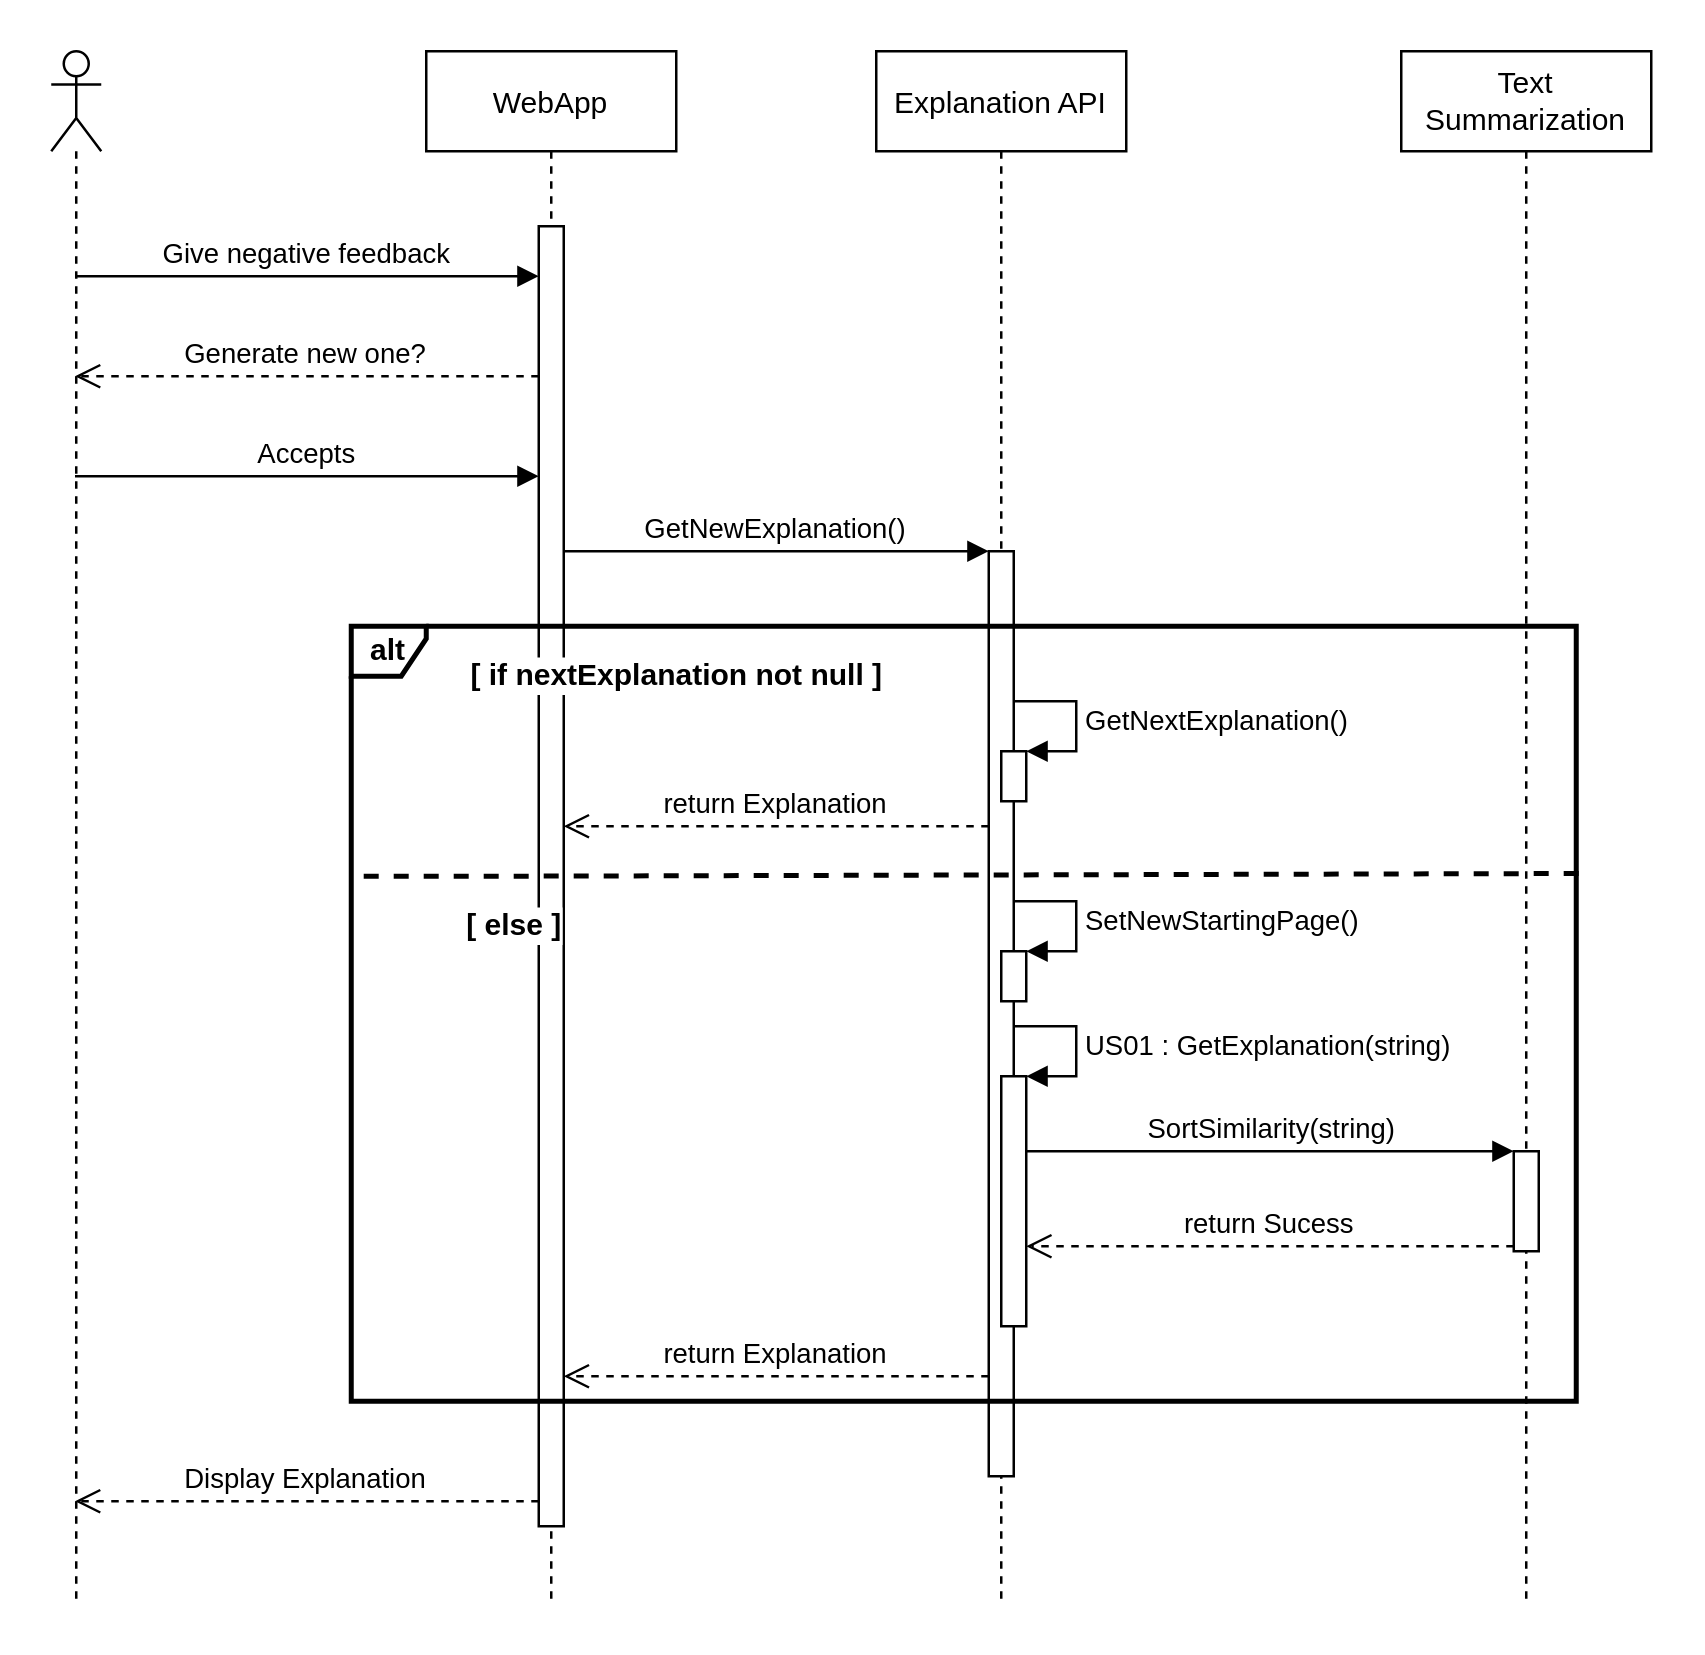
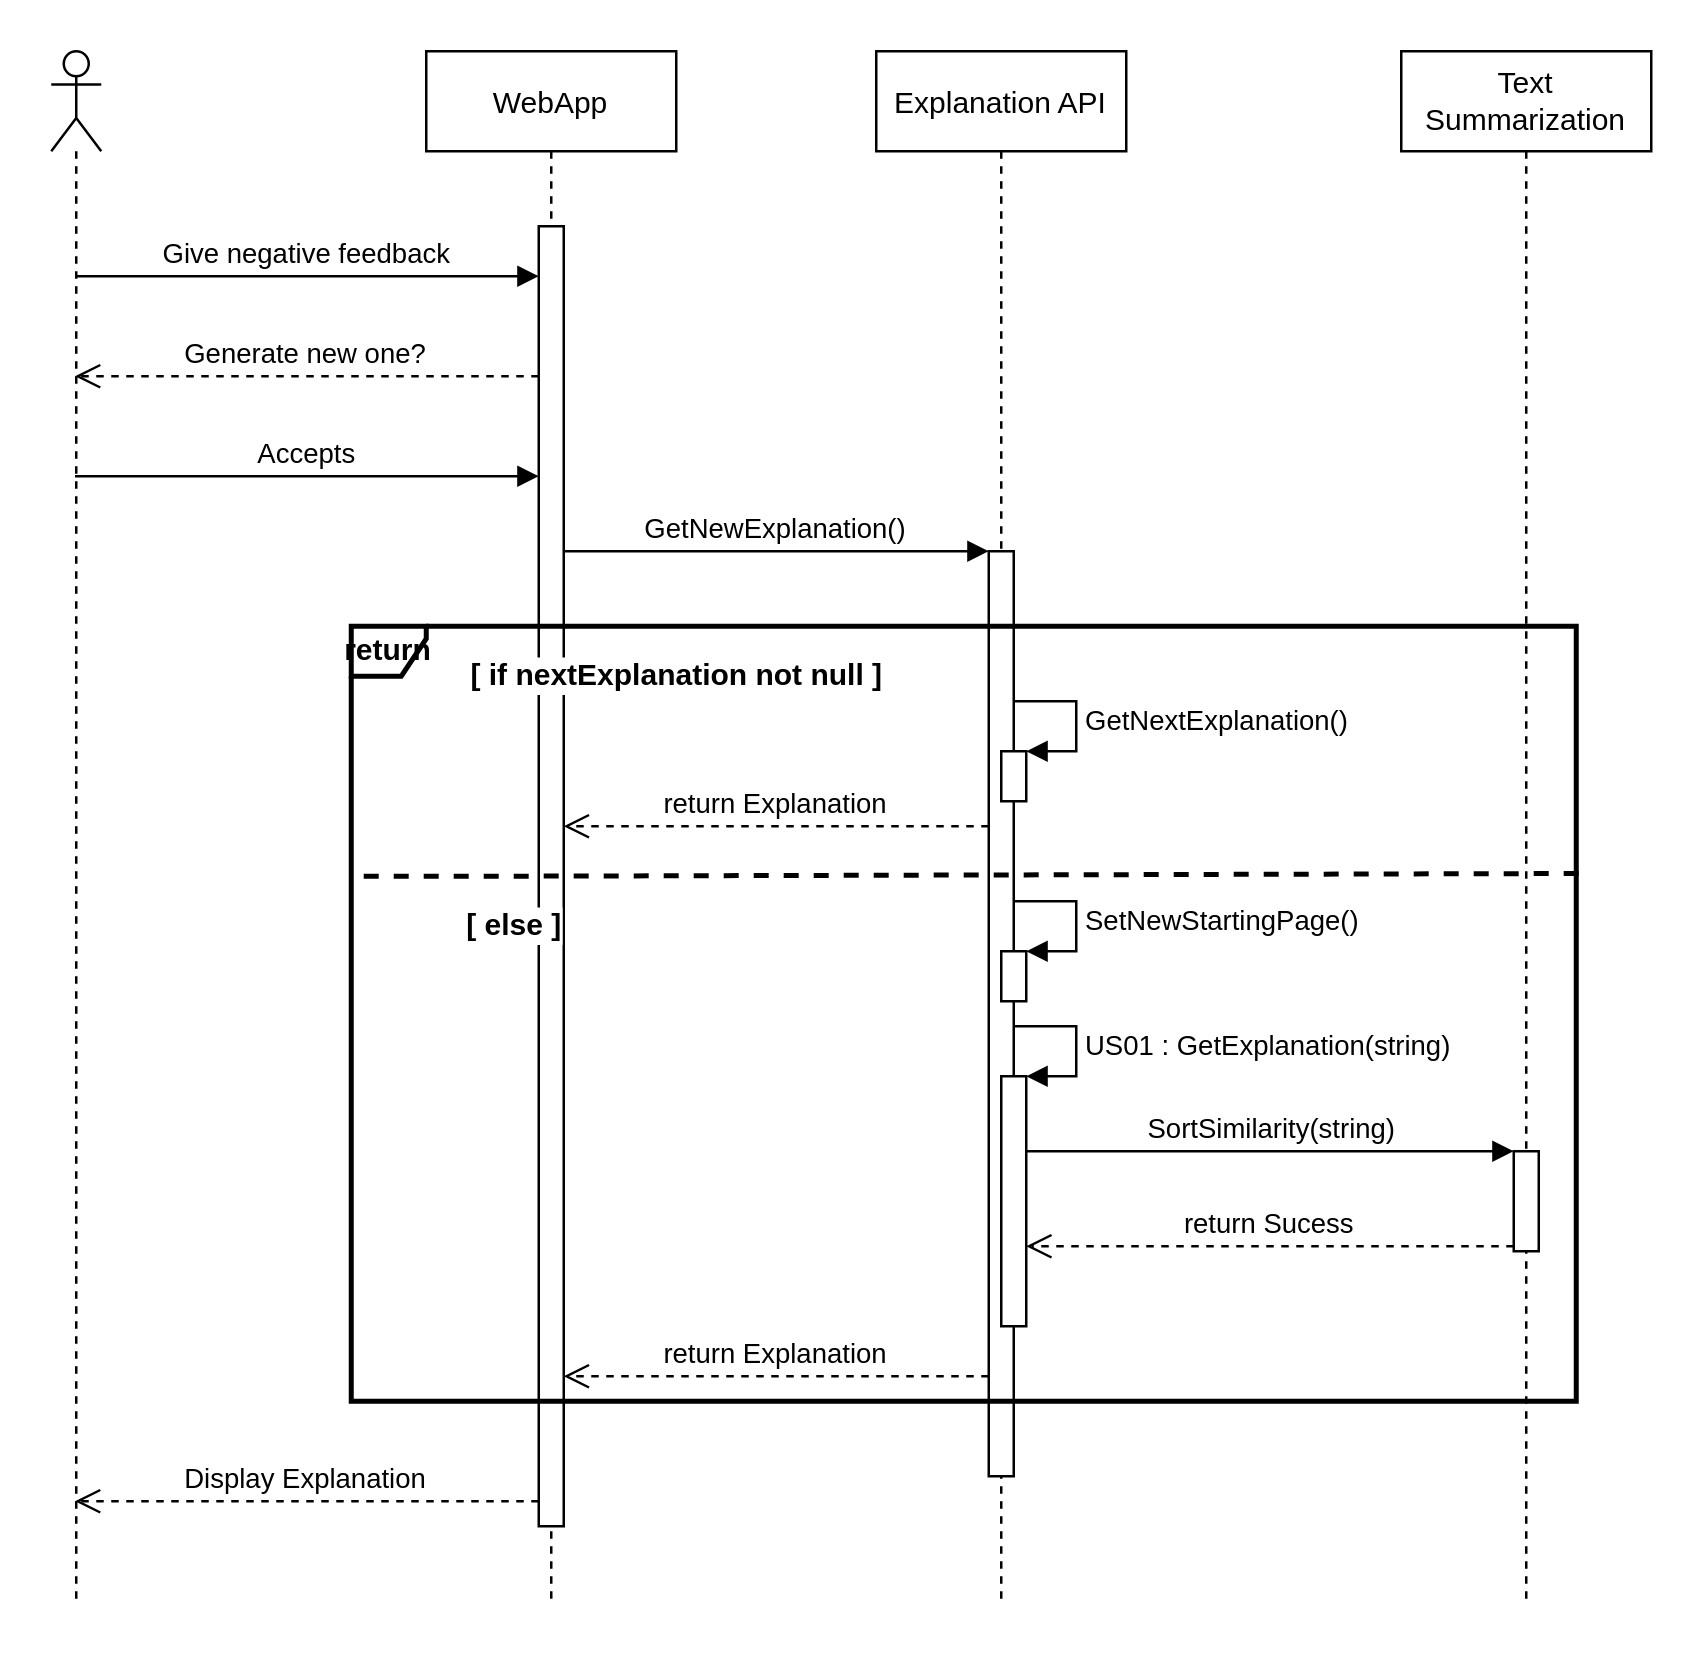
  <mxCell id="0" />
  <mxCell id="1" parent="0" />
  <mxCell id="2" value="Text Summarization" style="shape=umlLifeline;perimeter=lifelinePerimeter;whiteSpace=wrap;html=1;container=1;collapsible=0;recursiveResize=0;outlineConnect=0;" vertex="1" parent="1"><mxGeometry x="560" y="20" width="100" height="620" as="geometry" /></mxCell>
  <mxCell id="3" value="" style="html=1;points=[];perimeter=orthogonalPerimeter;" vertex="1" parent="2"><mxGeometry x="45" y="440" width="10" height="40" as="geometry" /></mxCell>
  <mxCell id="4" value="WebApp" style="shape=umlLifeline;perimeter=lifelinePerimeter;container=1;collapsible=0;recursiveResize=0;rounded=0;shadow=0;strokeWidth=1;" parent="1" vertex="1"><mxGeometry x="170" y="20" width="100" height="620" as="geometry" /></mxCell>
  <mxCell id="5" value="" style="points=[];perimeter=orthogonalPerimeter;rounded=0;shadow=0;strokeWidth=1;" parent="4" vertex="1"><mxGeometry x="45" y="70" width="10" height="520" as="geometry" /></mxCell>
  <mxCell id="6" value="Explanation API" style="shape=umlLifeline;perimeter=lifelinePerimeter;container=1;collapsible=0;recursiveResize=0;rounded=0;shadow=0;strokeWidth=1;" parent="1" vertex="1"><mxGeometry x="350" y="20" width="100" height="620" as="geometry" /></mxCell>
  <mxCell id="7" value="" style="points=[];perimeter=orthogonalPerimeter;rounded=0;shadow=0;strokeWidth=1;" parent="6" vertex="1"><mxGeometry x="45" y="200" width="10" height="370" as="geometry" /></mxCell>
  <mxCell id="8" value="" style="html=1;points=[];perimeter=orthogonalPerimeter;" parent="6" vertex="1"><mxGeometry x="50" y="360" width="10" height="20" as="geometry" /></mxCell>
  <mxCell id="9" value="SetNewStartingPage()" style="edgeStyle=orthogonalEdgeStyle;html=1;align=left;spacingLeft=2;endArrow=block;rounded=0;entryX=1;entryY=0;" parent="6" target="8" edge="1"><mxGeometry relative="1" as="geometry"><mxPoint x="55" y="340" as="sourcePoint" /><Array as="points"><mxPoint x="80" y="340" /></Array></mxGeometry></mxCell>
  <mxCell id="10" value="return Explanation" style="verticalAlign=bottom;endArrow=open;dashed=1;endSize=8;shadow=0;strokeWidth=1;" parent="1" source="7" edge="1"><mxGeometry relative="1" as="geometry"><mxPoint x="225" y="330" as="targetPoint" /><Array as="points"><mxPoint x="350" y="330" /></Array></mxGeometry></mxCell>
  <mxCell id="11" value="GetNewExplanation()" style="verticalAlign=bottom;endArrow=block;entryX=0;entryY=0;shadow=0;strokeWidth=1;" parent="1" source="5" target="7" edge="1"><mxGeometry relative="1" as="geometry"><mxPoint x="225" y="260" as="sourcePoint" /></mxGeometry></mxCell>
  <mxCell id="12" value="" style="shape=umlLifeline;participant=umlActor;perimeter=lifelinePerimeter;whiteSpace=wrap;html=1;container=1;collapsible=0;recursiveResize=0;verticalAlign=top;spacingTop=36;outlineConnect=0;" parent="1" vertex="1"><mxGeometry x="20" y="20" width="20" height="620" as="geometry" /></mxCell>
  <mxCell id="13" value="Display Explanation" style="verticalAlign=bottom;endArrow=open;dashed=1;endSize=8;shadow=0;strokeWidth=1;" parent="1" source="5" target="12" edge="1"><mxGeometry relative="1" as="geometry"><mxPoint x="75" y="770" as="targetPoint" /><mxPoint x="140" y="770" as="sourcePoint" /><Array as="points"><mxPoint x="140" y="600" /></Array></mxGeometry></mxCell>
  <mxCell id="14" value="Give negative feedback" style="verticalAlign=bottom;endArrow=block;shadow=0;strokeWidth=1;" parent="1" source="12" target="5" edge="1"><mxGeometry relative="1" as="geometry"><mxPoint x="-20" y="120" as="sourcePoint" /><mxPoint x="140" y="120" as="targetPoint" /><Array as="points"><mxPoint x="120" y="110" /></Array></mxGeometry></mxCell>
  <mxCell id="15" value="Generate new one?" style="verticalAlign=bottom;endArrow=open;dashed=1;endSize=8;shadow=0;strokeWidth=1;" parent="1" source="5" target="12" edge="1"><mxGeometry relative="1" as="geometry"><mxPoint x="80" y="170" as="targetPoint" /><mxPoint x="180" y="160" as="sourcePoint" /><Array as="points"><mxPoint x="120" y="150" /></Array></mxGeometry></mxCell>
  <mxCell id="16" value="Accepts" style="verticalAlign=bottom;endArrow=block;shadow=0;strokeWidth=1;" parent="1" source="12" target="5" edge="1"><mxGeometry relative="1" as="geometry"><mxPoint x="50" y="210" as="sourcePoint" /><mxPoint x="190" y="210" as="targetPoint" /><Array as="points"><mxPoint x="120" y="190" /></Array></mxGeometry></mxCell>
  <mxCell id="17" value="" style="html=1;points=[];perimeter=orthogonalPerimeter;" parent="1" vertex="1"><mxGeometry x="400" y="300" width="10" height="20" as="geometry" /></mxCell>
  <mxCell id="18" value="GetNextExplanation()" style="edgeStyle=orthogonalEdgeStyle;html=1;align=left;spacingLeft=2;endArrow=block;rounded=0;entryX=1;entryY=0;" parent="1" target="17" edge="1"><mxGeometry relative="1" as="geometry"><mxPoint x="405" y="280" as="sourcePoint" /><Array as="points"><mxPoint x="430" y="280" /></Array></mxGeometry></mxCell>
  <mxCell id="19" value="" style="html=1;points=[];perimeter=orthogonalPerimeter;" parent="1" vertex="1"><mxGeometry x="400" y="430" width="10" height="100" as="geometry" /></mxCell>
  <mxCell id="20" value="US01 : GetExplanation(string)" style="edgeStyle=orthogonalEdgeStyle;html=1;align=left;spacingLeft=2;endArrow=block;rounded=0;entryX=1;entryY=0;" parent="1" target="19" edge="1"><mxGeometry relative="1" as="geometry"><mxPoint x="405" y="410" as="sourcePoint" /><Array as="points"><mxPoint x="430" y="410" /></Array></mxGeometry></mxCell>
  <mxCell id="21" value="return Explanation" style="verticalAlign=bottom;endArrow=open;dashed=1;endSize=8;shadow=0;strokeWidth=1;" parent="1" source="7" edge="1" target="5"><mxGeometry relative="1" as="geometry"><mxPoint x="250" y="550" as="targetPoint" /><mxPoint x="380" y="490" as="sourcePoint" /><Array as="points"><mxPoint x="340" y="550" /></Array></mxGeometry></mxCell>
  <mxCell id="22" value="" style="verticalAlign=bottom;endArrow=none;dashed=1;endSize=8;shadow=0;strokeWidth=2;endFill=0;exitX=1.002;exitY=0.319;exitDx=0;exitDy=0;exitPerimeter=0;" parent="1" edge="1" source="27"><mxGeometry relative="1" as="geometry"><mxPoint x="140" y="350" as="targetPoint" /><mxPoint x="600" y="350" as="sourcePoint" /><Array as="points"><mxPoint x="198.5" y="350" /></Array></mxGeometry></mxCell>
  <mxCell id="23" value="[ if nextExplanation not null ]" style="text;html=1;align=center;verticalAlign=middle;resizable=0;points=[];autosize=1;fontStyle=1;labelBackgroundColor=#ffffff;" parent="1" vertex="1"><mxGeometry x="180" y="260" width="180" height="20" as="geometry" /></mxCell>
  <mxCell id="24" value="[ else ]" style="text;html=1;align=center;verticalAlign=middle;resizable=0;points=[];autosize=1;labelBackgroundColor=#ffffff;fontStyle=1" parent="1" vertex="1"><mxGeometry x="180" y="360" width="50" height="20" as="geometry" /></mxCell>
  <mxCell id="25" value="SortSimilarity(string)" style="html=1;verticalAlign=bottom;endArrow=block;entryX=0;entryY=0;" edge="1" target="3" parent="1" source="19"><mxGeometry relative="1" as="geometry"><mxPoint x="470" y="470" as="sourcePoint" /></mxGeometry></mxCell>
  <mxCell id="26" value="return Sucess" style="html=1;verticalAlign=bottom;endArrow=open;dashed=1;endSize=8;exitX=0;exitY=0.95;" edge="1" source="3" parent="1" target="19"><mxGeometry relative="1" as="geometry"><mxPoint x="440" y="488" as="targetPoint" /></mxGeometry></mxCell>
- <mxCell id="27" value="alt" style="shape=umlFrame;whiteSpace=wrap;html=1;width=30;height=20;fontStyle=1;strokeWidth=2;" parent="1" vertex="1"><mxGeometry x="140" y="250" width="490" height="310" as="geometry" /></mxCell>
+ <mxCell id="27" value="return" style="shape=umlFrame;whiteSpace=wrap;html=1;width=30;height=20;fontStyle=1;strokeWidth=2;" parent="1" vertex="1"><mxGeometry x="140" y="250" width="490" height="310" as="geometry" /></mxCell>
